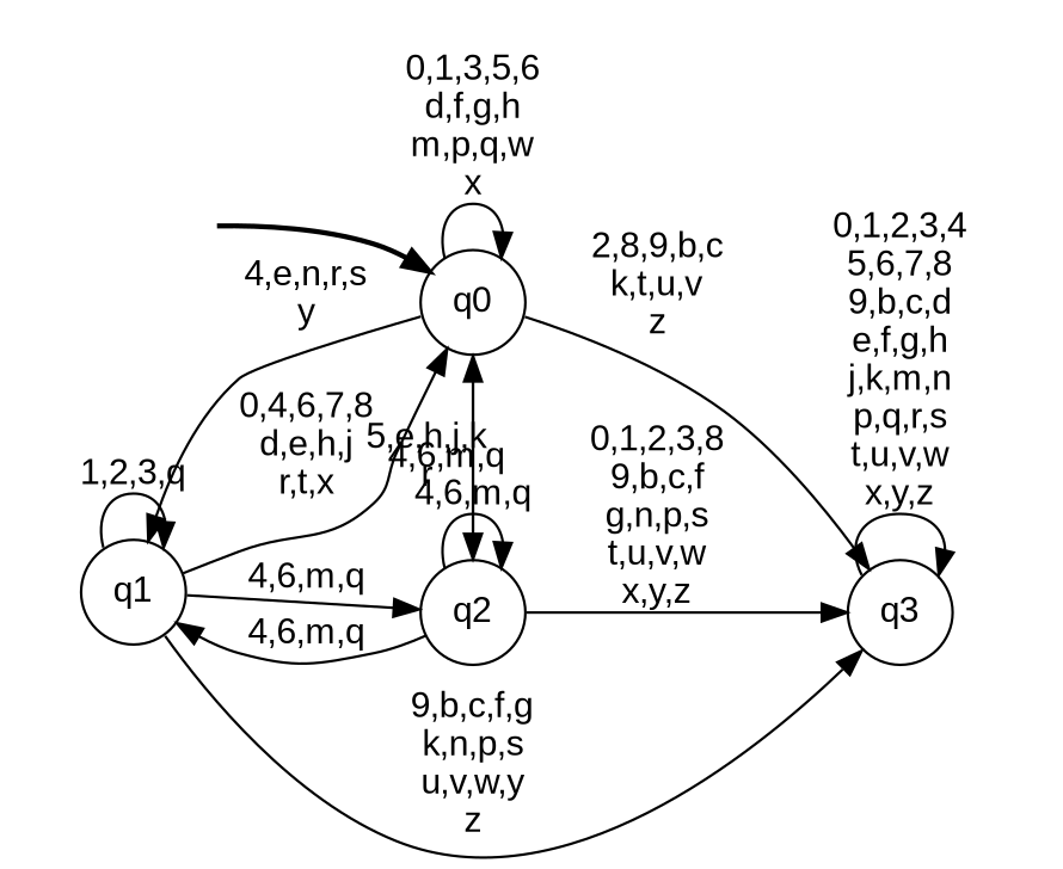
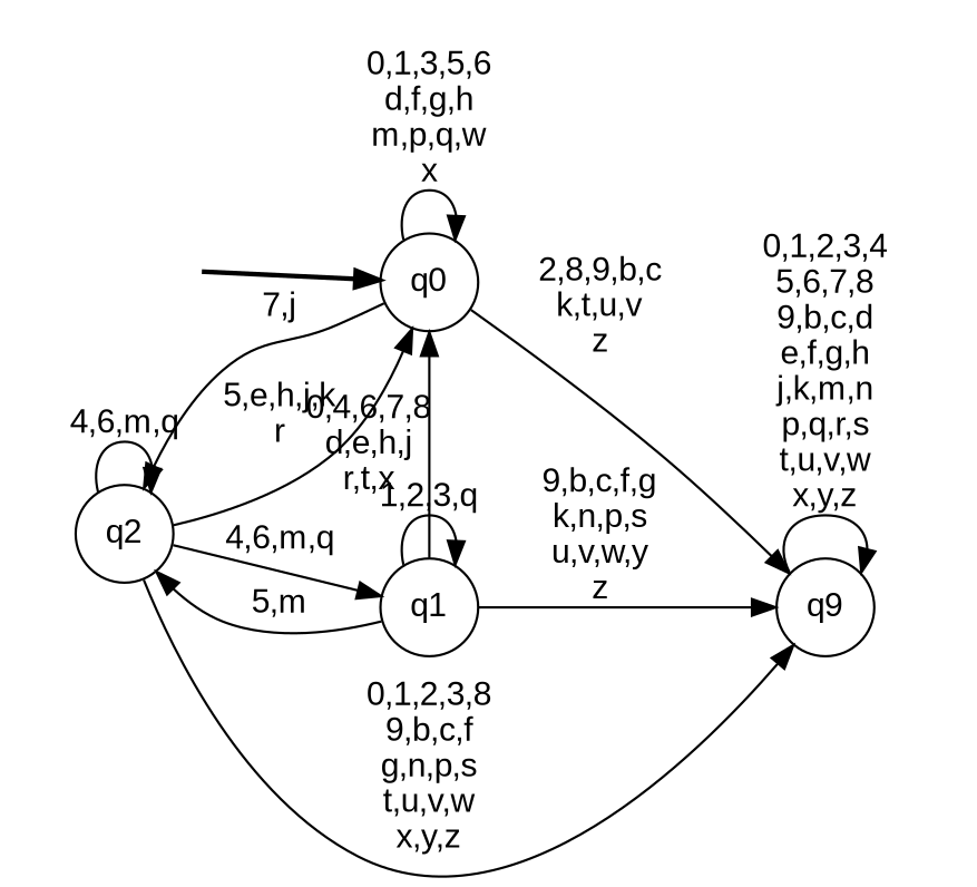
  digraph {
    fontname="Liberation Sans"
    rankdir=LR
    node [fontname="Liberation Sans" shape=circle style=filled color=black fillcolor=white]
    edge [fontname="Liberation Sans"]
    __start0 [height=0 shape=none style=invis width=0 color="" fillcolor=""]
    n2 [label=q0]
    n3 [label=q1 style="rounded,filled"]
    n4 [label=q2 style="rounded,filled"]
-   n5 [label=q3]
+   n5 [label=q9]
    subgraph cluster_1 {
      nodesep=0.15
      ranksep=0.15
      style=invis
      __start0
      n2
    }
    __start0 -> n2 [penwidth=2]
    n2 -> n2 [label="0,1,3,5,6\nd,f,g,h\nm,p,q,w\nx"]
-   n2 -> n3 [label="4,e,n,r,s\ny"]
-   n2 -> n4 [label="4,6,m,q"]
+   n2 -> n4 [label="7,j"]
    n2 -> n5 [label="2,8,9,b,c\nk,t,u,v\nz"]
    n3 -> n2 [label="0,4,6,7,8\nd,e,h,j\nr,t,x"]
    n3 -> n3 [label="1,2,3,q"]
-   n3 -> n4 [label="4,6,m,q"]
+   n3 -> n4 [label="5,m"]
    n3 -> n5 [label="9,b,c,f,g\nk,n,p,s\nu,v,w,y\nz"]
    n4 -> n2 [label="5,e,h,j,k\nr"]
    n4 -> n3 [label="4,6,m,q"]
    n4 -> n4 [label="4,6,m,q"]
    n4 -> n5 [label="0,1,2,3,8\n9,b,c,f\ng,n,p,s\nt,u,v,w\nx,y,z"]
    n5 -> n5 [label="0,1,2,3,4\n5,6,7,8\n9,b,c,d\ne,f,g,h\nj,k,m,n\np,q,r,s\nt,u,v,w\nx,y,z"]
  }
